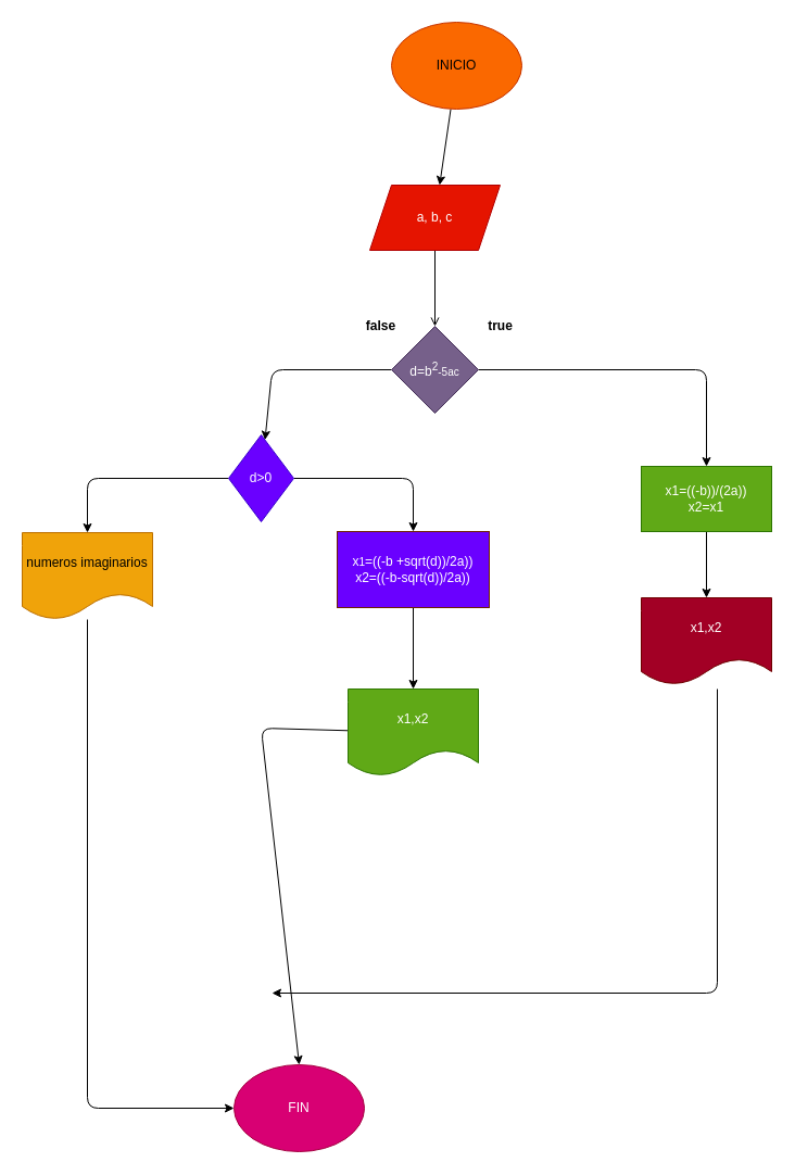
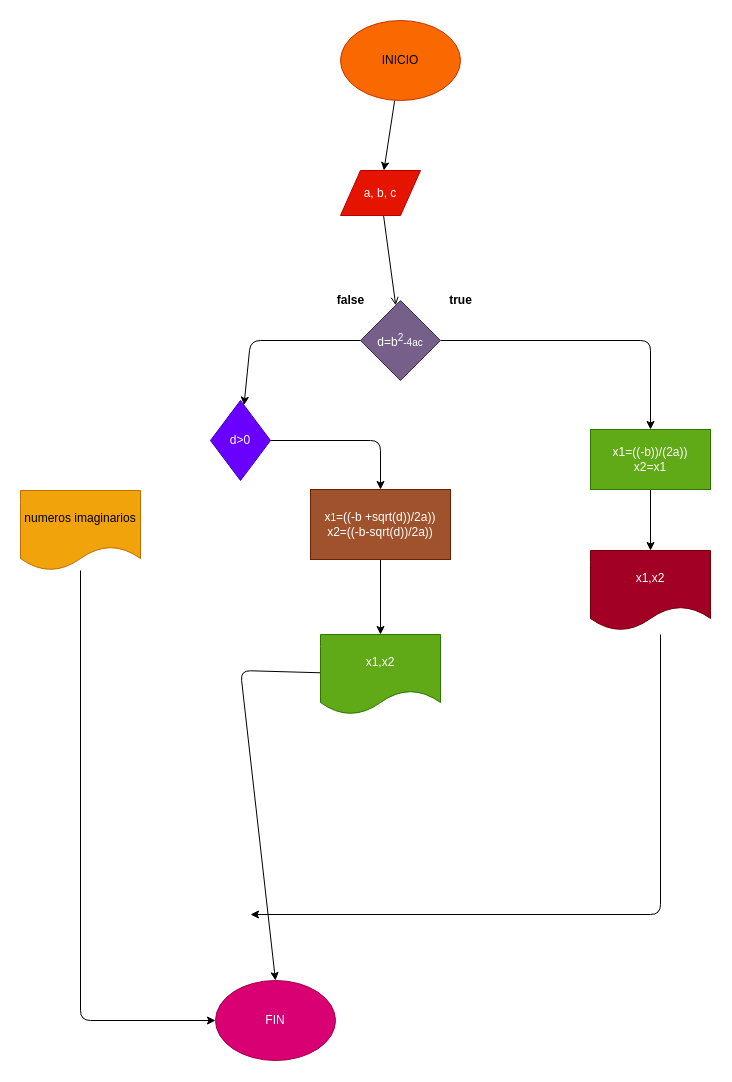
  <mxCell id="0" />
  <mxCell id="1" parent="0" />
  <mxCell id="2" value="" style="edgeStyle=none;html=1;" edge="1" parent="1" source="3" target="5"><mxGeometry relative="1" as="geometry" /></mxCell>
- <mxCell id="3" value="INICIO" style="ellipse;whiteSpace=wrap;html=1;fillColor=#fa6800;fontColor=#000000;strokeColor=#C73500;" vertex="1" parent="1"><mxGeometry x="360" y="20" width="120" height="80" as="geometry" /></mxCell>
+ <mxCell id="3" value="INICIO" style="ellipse;whiteSpace=wrap;html=1;fillColor=#fa6800;fontColor=#000000;strokeColor=#C73500;" vertex="1" parent="1"><mxGeometry x="340" y="20" width="120" height="80" as="geometry" /></mxCell>
  <mxCell id="4" value="" style="edgeStyle=none;html=1;endArrow=open;" edge="1" parent="1" source="5" target="8"><mxGeometry relative="1" as="geometry" /></mxCell>
- <mxCell id="5" value="a, b, c" style="shape=parallelogram;perimeter=parallelogramPerimeter;whiteSpace=wrap;html=1;fixedSize=1;fillColor=#e51400;fontColor=#ffffff;strokeColor=#B20000;" vertex="1" parent="1"><mxGeometry x="340" y="170" width="120" height="60" as="geometry" /></mxCell>
+ <mxCell id="5" value="a, b, c" style="shape=parallelogram;perimeter=parallelogramPerimeter;whiteSpace=wrap;html=1;fixedSize=1;fillColor=#e51400;fontColor=#ffffff;strokeColor=#B20000;" vertex="1" parent="1"><mxGeometry x="340" y="170" width="80" height="45" as="geometry" /></mxCell>
  <mxCell id="6" value="" style="edgeStyle=none;html=1;" edge="1" parent="1" source="8" target="11"><mxGeometry relative="1" as="geometry"><Array as="points"><mxPoint x="250" y="340" /></Array></mxGeometry></mxCell>
  <mxCell id="7" value="" style="edgeStyle=none;html=1;fontColor=#000000;" edge="1" parent="1" source="8" target="22"><mxGeometry relative="1" as="geometry"><Array as="points"><mxPoint x="650" y="340" /></Array></mxGeometry></mxCell>
- <mxCell id="8" value="d=b&lt;sup&gt;2&lt;/sup&gt;&lt;span style=&quot;font-size: 10px;&quot;&gt;-5ac&lt;/span&gt;" style="rhombus;whiteSpace=wrap;html=1;fillColor=#76608a;fontColor=#ffffff;strokeColor=#432D57;" vertex="1" parent="1"><mxGeometry x="360" y="300" width="80" height="80" as="geometry" /></mxCell>
- <mxCell id="9" value="" style="edgeStyle=none;html=1;" edge="1" parent="1" source="11" target="14"><mxGeometry relative="1" as="geometry"><Array as="points"><mxPoint x="80" y="440" /></Array><mxPoint x="80" y="490" as="targetPoint" /></mxGeometry></mxCell>
+ <mxCell id="8" value="d=b&lt;sup&gt;2&lt;/sup&gt;&lt;span style=&quot;font-size: 10px;&quot;&gt;-4ac&lt;/span&gt;" style="rhombus;whiteSpace=wrap;html=1;fillColor=#76608a;fontColor=#ffffff;strokeColor=#432D57;" vertex="1" parent="1"><mxGeometry x="360" y="300" width="80" height="80" as="geometry" /></mxCell>
  <mxCell id="10" value="" style="edgeStyle=none;html=1;fontColor=none;" edge="1" parent="1" source="11" target="16"><mxGeometry relative="1" as="geometry"><Array as="points"><mxPoint x="380" y="440" /></Array></mxGeometry></mxCell>
  <mxCell id="11" value="d&amp;gt;0" style="rhombus;whiteSpace=wrap;html=1;fillColor=#6a00ff;fontColor=#ffffff;strokeColor=#3700CC;" vertex="1" parent="1"><mxGeometry x="210" y="400" width="60" height="80" as="geometry" /></mxCell>
  <mxCell id="12" value="&lt;b&gt;false&lt;/b&gt;" style="text;html=1;align=center;verticalAlign=middle;resizable=0;points=[];autosize=1;strokeColor=none;fillColor=none;" vertex="1" parent="1"><mxGeometry x="325" y="285" width="50" height="30" as="geometry" /></mxCell>
  <mxCell id="13" value="&lt;b&gt;true&lt;/b&gt;" style="text;html=1;align=center;verticalAlign=middle;resizable=0;points=[];autosize=1;strokeColor=none;fillColor=none;" vertex="1" parent="1"><mxGeometry x="435" y="285" width="50" height="30" as="geometry" /></mxCell>
  <mxCell id="14" value="numeros imaginarios" style="shape=document;whiteSpace=wrap;html=1;boundedLbl=1;fontColor=#000000;fillColor=#f0a30a;strokeColor=#BD7000;" vertex="1" parent="1"><mxGeometry x="20" y="490" width="120" height="80" as="geometry" /></mxCell>
  <mxCell id="15" value="" style="edgeStyle=none;html=1;fontColor=none;" edge="1" parent="1" source="16" target="18"><mxGeometry relative="1" as="geometry" /></mxCell>
- <mxCell id="16" value="x&lt;span style=&quot;font-size: 10px;&quot;&gt;1&lt;/span&gt;=((-b +sqrt(d))/2a))&lt;br&gt;x2=((-b-sqrt(d))/2a))" style="whiteSpace=wrap;html=1;fillColor=#6a00ff;strokeColor=#6D1F00;fontColor=#ffffff;" vertex="1" parent="1"><mxGeometry x="310" y="489" width="140" height="70" as="geometry" /></mxCell>
+ <mxCell id="16" value="x&lt;span style=&quot;font-size: 10px;&quot;&gt;1&lt;/span&gt;=((-b +sqrt(d))/2a))&lt;br&gt;x2=((-b-sqrt(d))/2a))" style="whiteSpace=wrap;html=1;fillColor=#a0522d;strokeColor=#6D1F00;fontColor=#ffffff;" vertex="1" parent="1"><mxGeometry x="310" y="489" width="140" height="70" as="geometry" /></mxCell>
  <mxCell id="17" style="edgeStyle=none;html=1;entryX=0.5;entryY=0;entryDx=0;entryDy=0;" edge="1" parent="1" source="18" target="19"><mxGeometry relative="1" as="geometry"><Array as="points"><mxPoint x="240" y="670" /></Array></mxGeometry></mxCell>
  <mxCell id="18" value="x1,x2" style="shape=document;whiteSpace=wrap;html=1;boundedLbl=1;fillColor=#60a917;strokeColor=#2D7600;fontColor=#ffffff;" vertex="1" parent="1"><mxGeometry x="320" y="634" width="120" height="80" as="geometry" /></mxCell>
  <mxCell id="19" value="FIN" style="ellipse;whiteSpace=wrap;html=1;strokeColor=#A50040;fontColor=#ffffff;fillColor=#d80073;" vertex="1" parent="1"><mxGeometry x="215" y="980" width="120" height="80" as="geometry" /></mxCell>
  <mxCell id="20" value="" style="endArrow=classic;html=1;fontColor=#000000;entryX=0;entryY=0.5;entryDx=0;entryDy=0;" edge="1" parent="1" target="19"><mxGeometry width="50" height="50" relative="1" as="geometry"><mxPoint x="80" y="570" as="sourcePoint" /><mxPoint x="80" y="980" as="targetPoint" /><Array as="points"><mxPoint x="80" y="1020" /></Array></mxGeometry></mxCell>
  <mxCell id="21" value="" style="edgeStyle=none;html=1;fontColor=#000000;" edge="1" parent="1" source="22" target="23"><mxGeometry relative="1" as="geometry" /></mxCell>
  <mxCell id="22" value="x1=((-b))/(2a))&lt;br&gt;x2=x1" style="whiteSpace=wrap;html=1;fillColor=#60a917;strokeColor=#2D7600;fontColor=#ffffff;" vertex="1" parent="1"><mxGeometry x="590" y="429" width="120" height="60" as="geometry" /></mxCell>
  <mxCell id="23" value="x1,x2" style="shape=document;whiteSpace=wrap;html=1;boundedLbl=1;fillColor=#a20025;strokeColor=#6F0000;fontColor=#ffffff;" vertex="1" parent="1"><mxGeometry x="590" y="550" width="120" height="80" as="geometry" /></mxCell>
  <mxCell id="24" value="" style="endArrow=classic;html=1;fontColor=#000000;" edge="1" parent="1"><mxGeometry width="50" height="50" relative="1" as="geometry"><mxPoint x="660" y="634" as="sourcePoint" /><mxPoint x="250" y="914" as="targetPoint" /><Array as="points"><mxPoint x="660" y="914" /></Array></mxGeometry></mxCell>
  <mxCell id="25" value="&lt;b&gt;&lt;font color=&quot;#ffffff&quot;&gt;false&lt;/font&gt;&lt;/b&gt;" style="text;html=1;align=center;verticalAlign=middle;resizable=0;points=[];autosize=1;strokeColor=none;fillColor=none;fontColor=#000000;" vertex="1" parent="1"><mxGeometry x="130" y="399" width="50" height="30" as="geometry" /></mxCell>
  <mxCell id="26" value="&lt;b&gt;&lt;font color=&quot;#ffffff&quot;&gt;true&lt;/font&gt;&lt;/b&gt;" style="text;html=1;align=center;verticalAlign=middle;resizable=0;points=[];autosize=1;strokeColor=none;fillColor=none;fontColor=#000000;" vertex="1" parent="1"><mxGeometry x="295" y="399" width="50" height="30" as="geometry" /></mxCell>
